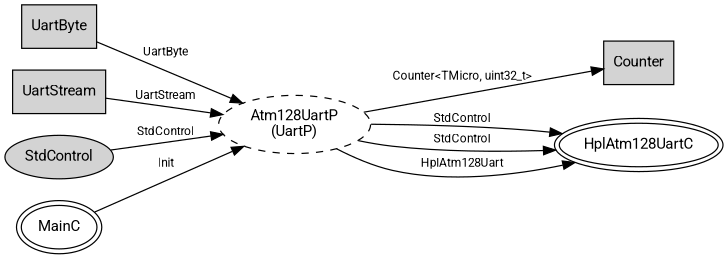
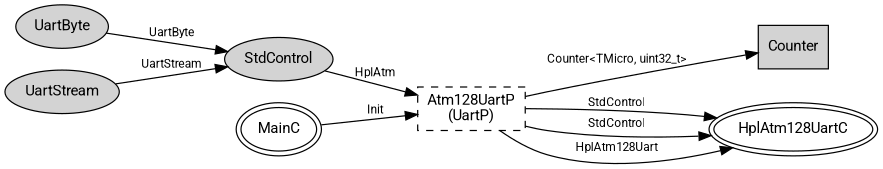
  digraph {
    fontname=Roboto
    rankdir=LR
    node [fontname=Roboto fontsize=12 shape=ellipse style=filled]
    edge [fontname=Roboto fontsize=10]
-   n1 [label=UartByte shape=box]
-   n2 [label="Atm128UartP\n(UartP)" style=dashed]
+   n1 [label=UartByte]
+   n2 [label="Atm128UartP\n(UartP)" shape=box style=dashed]
    n3 [label=Counter shape=box]
    HplAtm128UartC [peripheries=2 style=""]
-   n5 [label=UartStream shape=box]
+   n5 [label=UartStream]
    n6 [label=StdControl]
    MainC [peripheries=2 style=""]
-   n1 -> n2 [label=UartByte]
+   n1 -> n6 [label=UartByte]
    n2 -> n3 [label="Counter<TMicro, uint32_t>"]
    n2 -> HplAtm128UartC [label=StdControl]
    n2 -> HplAtm128UartC [label=StdControl]
    n2 -> HplAtm128UartC [label=HplAtm128Uart]
-   n5 -> n2 [label=UartStream]
-   n6 -> n2 [label=StdControl]
+   n5 -> n6 [label=UartStream]
+   n6 -> n2 [label=HplAtm]
    MainC -> n2 [label=Init]
  }
